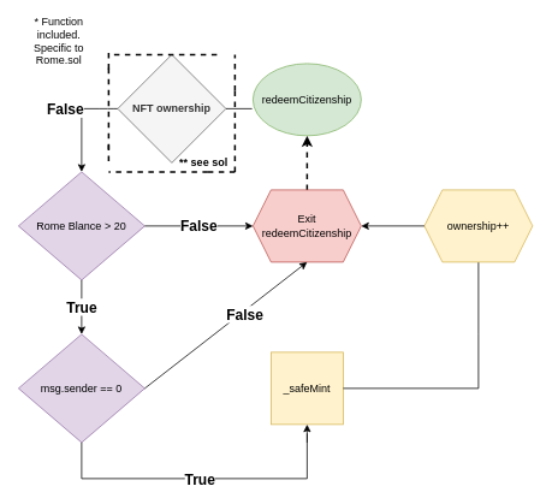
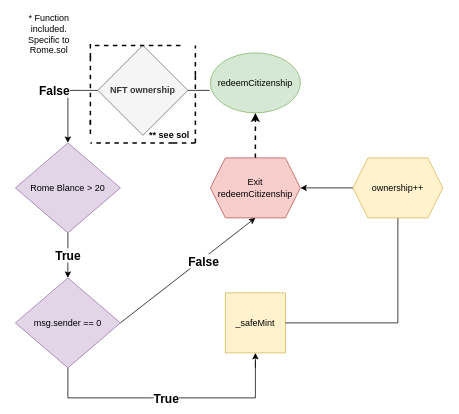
  <mxCell id="0" />
  <mxCell id="1" parent="0" />
  <mxCell id="2" value="_safeMint" style="whiteSpace=wrap;html=1;aspect=fixed;fillColor=#fff2cc;strokeColor=#d6b656;" parent="1" vertex="1"><mxGeometry x="300" y="390" width="80" height="80" as="geometry" /></mxCell>
  <mxCell id="3" value="redeemCitizenship" style="ellipse;whiteSpace=wrap;html=1;fillColor=#d5e8d4;strokeColor=#82b366;" vertex="1" parent="1"><mxGeometry x="280" y="70" width="120" height="80" as="geometry" /></mxCell>
  <mxCell id="4" value="Rome Blance &amp;gt; 20" style="rhombus;whiteSpace=wrap;html=1;fillColor=#e1d5e7;strokeColor=#9673a6;" vertex="1" parent="1"><mxGeometry x="20" y="190" width="140" height="120" as="geometry" /></mxCell>
  <mxCell id="5" value="msg.sender == 0" style="rhombus;whiteSpace=wrap;html=1;fillColor=#e1d5e7;strokeColor=#9673a6;" vertex="1" parent="1"><mxGeometry x="20" y="370" width="140" height="120" as="geometry" /></mxCell>
  <mxCell id="6" value="&lt;font size=&quot;1&quot;&gt;&lt;b style=&quot;font-size: 16px&quot;&gt;True&lt;/b&gt;&lt;/font&gt;" style="endArrow=classic;html=1;entryX=0.5;entryY=0;entryDx=0;entryDy=0;exitX=0.5;exitY=1;exitDx=0;exitDy=0;" edge="1" parent="1" source="4" target="5"><mxGeometry width="50" height="50" relative="1" as="geometry"><mxPoint x="290" y="230" as="sourcePoint" /><mxPoint x="500" y="400" as="targetPoint" /></mxGeometry></mxCell>
- <mxCell id="7" value="&lt;font style=&quot;font-size: 16px&quot;&gt;&lt;b&gt;False&lt;/b&gt;&lt;/font&gt;" style="endArrow=classic;html=1;entryX=0;entryY=0.5;entryDx=0;entryDy=0;" edge="1" parent="1" source="4" target="16"><mxGeometry width="50" height="50" relative="1" as="geometry"><mxPoint x="450" y="450" as="sourcePoint" /><mxPoint x="280" y="230" as="targetPoint" /></mxGeometry></mxCell>
  <mxCell id="8" value="" style="endArrow=none;html=1;exitX=1;exitY=0.5;exitDx=0;exitDy=0;" edge="1" parent="1" source="2"><mxGeometry width="50" height="50" relative="1" as="geometry"><mxPoint x="450" y="440" as="sourcePoint" /><mxPoint x="530" y="430" as="targetPoint" /></mxGeometry></mxCell>
  <mxCell id="9" value="" style="endArrow=none;html=1;" edge="1" parent="1"><mxGeometry width="50" height="50" relative="1" as="geometry"><mxPoint x="530" y="430" as="sourcePoint" /><mxPoint x="530" y="370" as="targetPoint" /></mxGeometry></mxCell>
  <mxCell id="10" value="" style="endArrow=none;html=1;" edge="1" parent="1" target="14"><mxGeometry width="50" height="50" relative="1" as="geometry"><mxPoint x="530" y="370" as="sourcePoint" /><mxPoint x="570" y="170" as="targetPoint" /><Array as="points"><mxPoint x="530" y="280" /></Array></mxGeometry></mxCell>
  <mxCell id="11" value="" style="endArrow=none;html=1;exitX=0;exitY=0.5;exitDx=0;exitDy=0;" edge="1" parent="1" source="25"><mxGeometry width="50" height="50" relative="1" as="geometry"><mxPoint x="140" y="120" as="sourcePoint" /><mxPoint x="90" y="120" as="targetPoint" /><Array as="points"><mxPoint x="120" y="120" /></Array></mxGeometry></mxCell>
  <mxCell id="12" value="&lt;font style=&quot;font-size: 16px&quot;&gt;&lt;b&gt;False&lt;/b&gt;&lt;/font&gt;" style="edgeLabel;html=1;align=center;verticalAlign=middle;resizable=0;points=[];" vertex="1" connectable="0" parent="11"><mxGeometry x="0.143" y="1" relative="1" as="geometry"><mxPoint x="-36" y="-1" as="offset" /></mxGeometry></mxCell>
  <mxCell id="13" value="" style="endArrow=classic;html=1;" edge="1" parent="1" target="4"><mxGeometry width="50" height="50" relative="1" as="geometry"><mxPoint x="90" y="130" as="sourcePoint" /><mxPoint x="500" y="390" as="targetPoint" /></mxGeometry></mxCell>
  <mxCell id="14" value="ownership++" style="shape=hexagon;perimeter=hexagonPerimeter2;whiteSpace=wrap;html=1;fixedSize=1;fillColor=#fff2cc;strokeColor=#d6b656;" vertex="1" parent="1"><mxGeometry x="470" y="210" width="120" height="80" as="geometry" /></mxCell>
  <mxCell id="15" value="" style="edgeStyle=orthogonalEdgeStyle;rounded=0;orthogonalLoop=1;jettySize=auto;html=1;dashed=1;strokeWidth=2;" edge="1" parent="1" source="16" target="3"><mxGeometry relative="1" as="geometry" /></mxCell>
  <mxCell id="16" value="Exit redeemCitizenship" style="shape=hexagon;perimeter=hexagonPerimeter2;whiteSpace=wrap;html=1;fixedSize=1;fillColor=#f8cecc;strokeColor=#b85450;" vertex="1" parent="1"><mxGeometry x="280" y="210" width="120" height="80" as="geometry" /></mxCell>
  <mxCell id="17" value="" style="endArrow=classic;html=1;exitX=0;exitY=0.5;exitDx=0;exitDy=0;entryX=1;entryY=0.5;entryDx=0;entryDy=0;" edge="1" parent="1" source="14" target="16"><mxGeometry width="50" height="50" relative="1" as="geometry"><mxPoint x="450" y="440" as="sourcePoint" /><mxPoint x="500" y="390" as="targetPoint" /></mxGeometry></mxCell>
  <mxCell id="18" value="" style="endArrow=none;html=1;" edge="1" parent="1"><mxGeometry width="50" height="50" relative="1" as="geometry"><mxPoint x="90" y="530" as="sourcePoint" /><mxPoint x="340" y="530" as="targetPoint" /><Array as="points"><mxPoint x="210" y="530" /></Array></mxGeometry></mxCell>
  <mxCell id="19" value="&lt;b&gt;&lt;font style=&quot;font-size: 16px&quot;&gt;True&lt;/font&gt;&lt;/b&gt;" style="edgeLabel;html=1;align=center;verticalAlign=middle;resizable=0;points=[];" vertex="1" connectable="0" parent="18"><mxGeometry x="0.192" y="-1" relative="1" as="geometry"><mxPoint x="-19" y="-1" as="offset" /></mxGeometry></mxCell>
  <mxCell id="20" value="" style="endArrow=classic;html=1;entryX=0.5;entryY=1;entryDx=0;entryDy=0;" edge="1" parent="1" target="2"><mxGeometry width="50" height="50" relative="1" as="geometry"><mxPoint x="340" y="490" as="sourcePoint" /><mxPoint x="500" y="390" as="targetPoint" /></mxGeometry></mxCell>
  <mxCell id="21" value="" style="endArrow=none;html=1;exitX=0.5;exitY=1;exitDx=0;exitDy=0;" edge="1" parent="1" source="5"><mxGeometry width="50" height="50" relative="1" as="geometry"><mxPoint x="450" y="440" as="sourcePoint" /><mxPoint x="90" y="530" as="targetPoint" /></mxGeometry></mxCell>
  <mxCell id="22" value="" style="endArrow=none;html=1;" edge="1" parent="1"><mxGeometry width="50" height="50" relative="1" as="geometry"><mxPoint x="340" y="530" as="sourcePoint" /><mxPoint x="340" y="480" as="targetPoint" /></mxGeometry></mxCell>
  <mxCell id="23" value="" style="endArrow=classic;html=1;exitX=1;exitY=0.5;exitDx=0;exitDy=0;entryX=0.5;entryY=1;entryDx=0;entryDy=0;" edge="1" parent="1" source="5" target="16"><mxGeometry width="50" height="50" relative="1" as="geometry"><mxPoint x="450" y="440" as="sourcePoint" /><mxPoint x="500" y="390" as="targetPoint" /></mxGeometry></mxCell>
  <mxCell id="24" value="&lt;font style=&quot;font-size: 16px&quot;&gt;&lt;b&gt;False&lt;/b&gt;&lt;/font&gt;" style="edgeLabel;html=1;align=center;verticalAlign=middle;resizable=0;points=[];" vertex="1" connectable="0" parent="23"><mxGeometry x="0.215" y="-3" relative="1" as="geometry"><mxPoint x="-1" as="offset" /></mxGeometry></mxCell>
  <mxCell id="25" value="&lt;b&gt;NFT ownership&lt;/b&gt;" style="rhombus;whiteSpace=wrap;html=1;fillColor=#f5f5f5;strokeColor=#666666;fontColor=#333333;" vertex="1" parent="1"><mxGeometry x="130" y="60" width="120" height="120" as="geometry" /></mxCell>
  <mxCell id="26" value="" style="endArrow=none;html=1;exitX=-0.008;exitY=0.625;exitDx=0;exitDy=0;exitPerimeter=0;" edge="1" parent="1" source="3" target="25"><mxGeometry width="50" height="50" relative="1" as="geometry"><mxPoint x="279.04" y="120" as="sourcePoint" /><mxPoint x="90" y="120" as="targetPoint" /></mxGeometry></mxCell>
  <mxCell id="27" value="" style="endArrow=none;dashed=1;html=1;strokeWidth=2;" edge="1" parent="1"><mxGeometry width="50" height="50" relative="1" as="geometry"><mxPoint x="120" y="165" as="sourcePoint" /><mxPoint x="120" y="75" as="targetPoint" /></mxGeometry></mxCell>
  <mxCell id="28" value="" style="endArrow=none;dashed=1;html=1;strokeWidth=2;" edge="1" parent="1"><mxGeometry width="50" height="50" relative="1" as="geometry"><mxPoint x="230" y="190" as="sourcePoint" /><mxPoint x="120" y="190" as="targetPoint" /></mxGeometry></mxCell>
  <mxCell id="29" value="" style="endArrow=none;dashed=1;html=1;strokeWidth=2;" edge="1" parent="1"><mxGeometry width="50" height="50" relative="1" as="geometry"><mxPoint x="120" y="58" as="sourcePoint" /><mxPoint x="120" y="80" as="targetPoint" /><Array as="points" /></mxGeometry></mxCell>
  <mxCell id="30" value="" style="endArrow=none;dashed=1;html=1;strokeWidth=2;" edge="1" parent="1"><mxGeometry width="50" height="50" relative="1" as="geometry"><mxPoint x="240" y="60" as="sourcePoint" /><mxPoint x="120" y="60" as="targetPoint" /></mxGeometry></mxCell>
  <mxCell id="31" value="" style="endArrow=none;dashed=1;html=1;strokeWidth=2;" edge="1" parent="1"><mxGeometry width="50" height="50" relative="1" as="geometry"><mxPoint x="260" y="100" as="sourcePoint" /><mxPoint x="260" y="60" as="targetPoint" /></mxGeometry></mxCell>
  <mxCell id="32" value="* Function included. Specific to Rome.sol" style="text;html=1;strokeColor=none;fillColor=none;align=center;verticalAlign=middle;whiteSpace=wrap;rounded=0;" vertex="1" parent="1"><mxGeometry x="20" y="20" width="90" height="50" as="geometry" /></mxCell>
  <mxCell id="33" value="" style="endArrow=none;dashed=1;html=1;strokeWidth=2;" edge="1" parent="1"><mxGeometry width="50" height="50" relative="1" as="geometry"><mxPoint x="260" y="190" as="sourcePoint" /><mxPoint x="260" y="100" as="targetPoint" /></mxGeometry></mxCell>
  <mxCell id="34" value="" style="endArrow=none;dashed=1;html=1;strokeWidth=2;" edge="1" parent="1"><mxGeometry width="50" height="50" relative="1" as="geometry"><mxPoint x="260" y="190" as="sourcePoint" /><mxPoint x="230" y="190" as="targetPoint" /></mxGeometry></mxCell>
  <mxCell id="35" value="" style="endArrow=none;dashed=1;html=1;strokeWidth=2;" edge="1" parent="1"><mxGeometry width="50" height="50" relative="1" as="geometry"><mxPoint x="120" y="160" as="sourcePoint" /><mxPoint x="120" y="180" as="targetPoint" /></mxGeometry></mxCell>
  <mxCell id="36" value="&lt;b&gt;** see sol&lt;/b&gt;" style="text;html=1;align=center;verticalAlign=middle;resizable=0;points=[];autosize=1;" vertex="1" parent="1"><mxGeometry x="185" y="170" width="80" height="20" as="geometry" /></mxCell>
